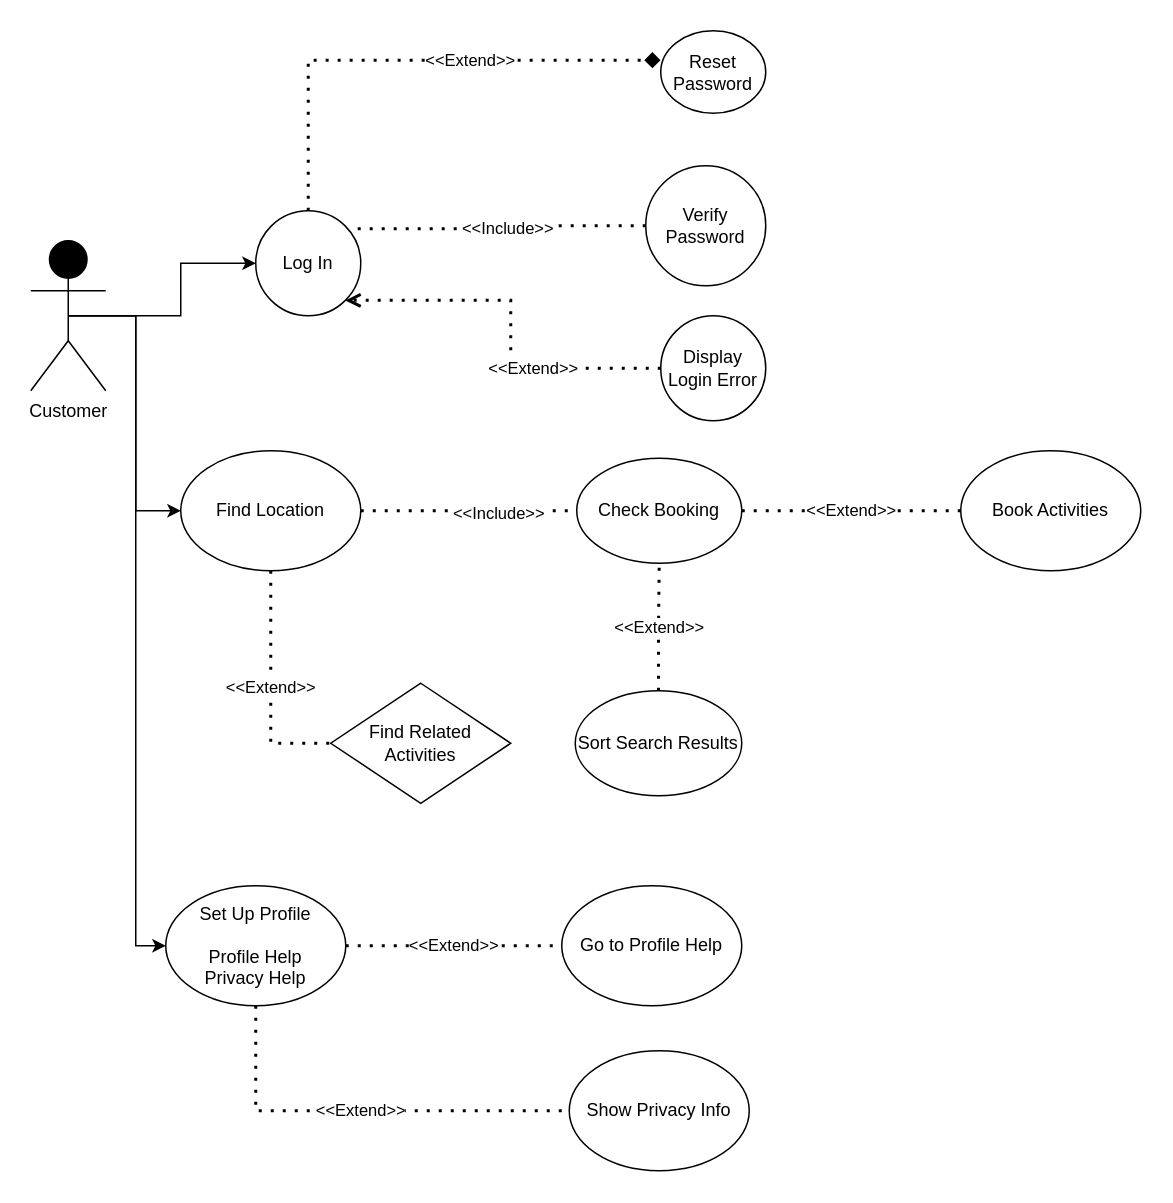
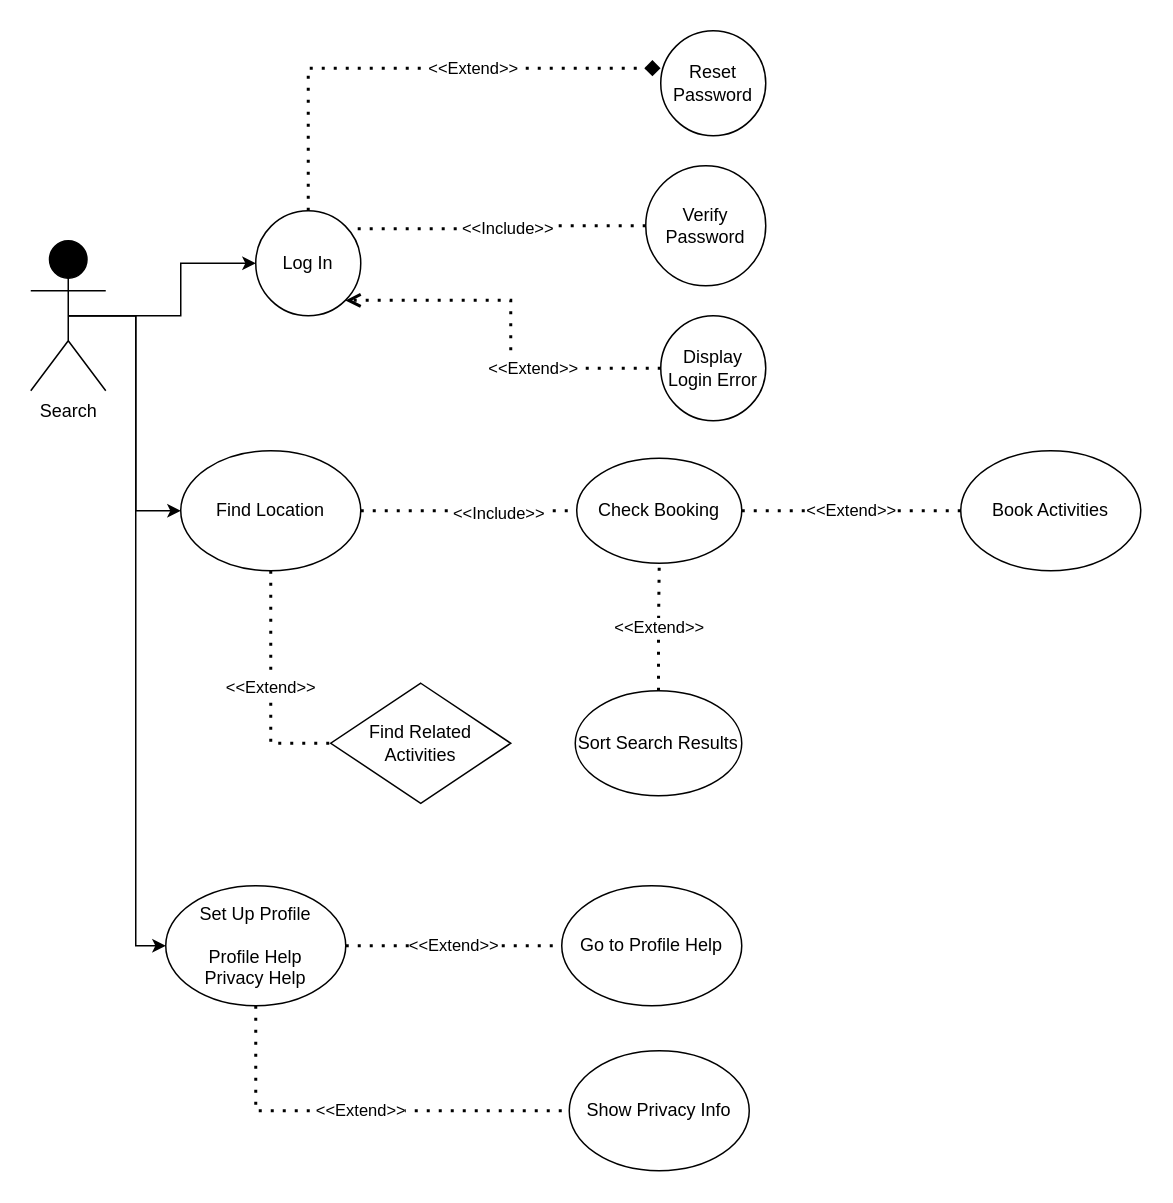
  <mxCell id="0" />
  <mxCell id="1" parent="0" />
  <mxCell id="2" style="edgeStyle=orthogonalEdgeStyle;rounded=0;orthogonalLoop=1;jettySize=auto;html=1;exitX=0.5;exitY=0.5;exitDx=0;exitDy=0;exitPerimeter=0;entryX=0;entryY=0.5;entryDx=0;entryDy=0;" edge="1" parent="1" source="5" target="6"><mxGeometry relative="1" as="geometry" /></mxCell>
  <mxCell id="3" style="edgeStyle=orthogonalEdgeStyle;rounded=0;orthogonalLoop=1;jettySize=auto;html=1;exitX=0.5;exitY=0.5;exitDx=0;exitDy=0;exitPerimeter=0;entryX=0;entryY=0.5;entryDx=0;entryDy=0;" edge="1" parent="1" source="5" target="13"><mxGeometry relative="1" as="geometry"><Array as="points"><mxPoint x="90" y="210" /><mxPoint x="90" y="340" /></Array></mxGeometry></mxCell>
  <mxCell id="4" style="edgeStyle=orthogonalEdgeStyle;rounded=0;orthogonalLoop=1;jettySize=auto;html=1;exitX=0.5;exitY=0.5;exitDx=0;exitDy=0;exitPerimeter=0;entryX=0;entryY=0.5;entryDx=0;entryDy=0;" edge="1" parent="1" source="5" target="23"><mxGeometry relative="1" as="geometry" /></mxCell>
- <mxCell id="5" value="Customer&lt;br&gt;" style="shape=umlActor;verticalLabelPosition=bottom;verticalAlign=top;html=1;outlineConnect=0;fillColor=#000000;" vertex="1" parent="1"><mxGeometry x="20" y="160" width="50" height="100" as="geometry" /></mxCell>
+ <mxCell id="5" value="Search&lt;br&gt;" style="shape=umlActor;verticalLabelPosition=bottom;verticalAlign=top;html=1;outlineConnect=0;fillColor=#000000;" vertex="1" parent="1"><mxGeometry x="20" y="160" width="50" height="100" as="geometry" /></mxCell>
  <mxCell id="6" value="Log In&lt;br&gt;" style="ellipse;whiteSpace=wrap;html=1;aspect=fixed;fillColor=none;" vertex="1" parent="1"><mxGeometry x="170" y="140" width="70" height="70" as="geometry" /></mxCell>
  <mxCell id="7" value="Verify Password" style="ellipse;whiteSpace=wrap;html=1;aspect=fixed;fillColor=none;" vertex="1" parent="1"><mxGeometry x="430" y="110" width="80" height="80" as="geometry" /></mxCell>
  <mxCell id="8" value="" style="endArrow=none;dashed=1;html=1;dashPattern=1 3;strokeWidth=2;rounded=0;edgeStyle=orthogonalEdgeStyle;exitX=0.971;exitY=0.171;exitDx=0;exitDy=0;exitPerimeter=0;entryX=0;entryY=0.5;entryDx=0;entryDy=0;" edge="1" parent="1" source="6" target="7"><mxGeometry width="50" height="50" relative="1" as="geometry"><mxPoint x="270" y="280" as="sourcePoint" /><mxPoint x="394" y="140" as="targetPoint" /></mxGeometry></mxCell>
  <mxCell id="9" value="&amp;lt;&amp;lt;Include&amp;gt;&amp;gt;" style="edgeLabel;html=1;align=center;verticalAlign=middle;resizable=0;points=[];" vertex="1" connectable="0" parent="8"><mxGeometry x="-0.292" relative="1" as="geometry"><mxPoint x="31" as="offset" /></mxGeometry></mxCell>
  <mxCell id="10" value="Display Login Error" style="ellipse;whiteSpace=wrap;html=1;aspect=fixed;fillColor=none;" vertex="1" parent="1"><mxGeometry x="440" y="210" width="70" height="70" as="geometry" /></mxCell>
  <mxCell id="11" value="" style="endArrow=open;dashed=1;html=1;dashPattern=1 3;strokeWidth=2;rounded=0;edgeStyle=orthogonalEdgeStyle;exitX=0;exitY=0.5;exitDx=0;exitDy=0;entryX=1;entryY=1;entryDx=0;entryDy=0;" edge="1" parent="1" source="10" target="6"><mxGeometry width="50" height="50" relative="1" as="geometry"><mxPoint x="270" y="270" as="sourcePoint" /><mxPoint x="320" y="220" as="targetPoint" /></mxGeometry></mxCell>
  <mxCell id="12" value="&amp;lt;&amp;lt;Extend&amp;gt;&amp;gt;" style="edgeLabel;html=1;align=center;verticalAlign=middle;resizable=0;points=[];" vertex="1" connectable="0" parent="11"><mxGeometry x="-0.327" y="-1" relative="1" as="geometry"><mxPoint as="offset" /></mxGeometry></mxCell>
  <mxCell id="13" value="Find Location" style="ellipse;whiteSpace=wrap;html=1;fillColor=none;" vertex="1" parent="1"><mxGeometry x="120" y="300" width="120" height="80" as="geometry" /></mxCell>
  <mxCell id="14" value="Check Booking" style="ellipse;whiteSpace=wrap;html=1;fillColor=none;" vertex="1" parent="1"><mxGeometry x="384" y="305" width="110" height="70" as="geometry" /></mxCell>
  <mxCell id="15" value="" style="endArrow=none;dashed=1;html=1;dashPattern=1 3;strokeWidth=2;rounded=0;edgeStyle=orthogonalEdgeStyle;exitX=1;exitY=0.5;exitDx=0;exitDy=0;entryX=0;entryY=0.5;entryDx=0;entryDy=0;" edge="1" parent="1" source="13" target="14"><mxGeometry width="50" height="50" relative="1" as="geometry"><mxPoint x="300" y="440" as="sourcePoint" /><mxPoint x="280" y="370" as="targetPoint" /></mxGeometry></mxCell>
  <mxCell id="16" value="&amp;lt;&amp;lt;Include&amp;gt;&amp;gt;" style="edgeLabel;html=1;align=center;verticalAlign=middle;resizable=0;points=[];" vertex="1" connectable="0" parent="15"><mxGeometry x="0.27" y="-1" relative="1" as="geometry"><mxPoint as="offset" /></mxGeometry></mxCell>
  <mxCell id="17" value="Sort Search Results" style="ellipse;whiteSpace=wrap;html=1;fillColor=none;" vertex="1" parent="1"><mxGeometry x="383" y="460" width="111" height="70" as="geometry" /></mxCell>
  <mxCell id="18" value="&amp;lt;&amp;lt;Extend&amp;gt;&amp;gt;" style="endArrow=none;dashed=1;html=1;dashPattern=1 3;strokeWidth=2;rounded=0;edgeStyle=orthogonalEdgeStyle;exitX=0.5;exitY=0;exitDx=0;exitDy=0;entryX=0.5;entryY=1;entryDx=0;entryDy=0;" edge="1" parent="1" source="17" target="14"><mxGeometry width="50" height="50" relative="1" as="geometry"><mxPoint x="250" y="180" as="sourcePoint" /><mxPoint x="390" y="400" as="targetPoint" /></mxGeometry></mxCell>
  <mxCell id="19" value="Book Activities" style="ellipse;whiteSpace=wrap;html=1;fillColor=none;" vertex="1" parent="1"><mxGeometry x="640" y="300" width="120" height="80" as="geometry" /></mxCell>
  <mxCell id="20" value="&amp;lt;&amp;lt;Extend&amp;gt;&amp;gt;" style="endArrow=none;dashed=1;html=1;dashPattern=1 3;strokeWidth=2;rounded=0;edgeStyle=orthogonalEdgeStyle;entryX=0;entryY=0.5;entryDx=0;entryDy=0;exitX=1;exitY=0.5;exitDx=0;exitDy=0;" edge="1" parent="1" source="14" target="19"><mxGeometry width="50" height="50" relative="1" as="geometry"><mxPoint x="470" y="320" as="sourcePoint" /><mxPoint x="520" y="270" as="targetPoint" /></mxGeometry></mxCell>
  <mxCell id="21" value="Find Related Activities" style="rhombus;whiteSpace=wrap;html=1;fillColor=none;" vertex="1" parent="1"><mxGeometry x="220" y="455" width="120" height="80" as="geometry" /></mxCell>
  <mxCell id="22" value="&amp;lt;&amp;lt;Extend&amp;gt;&amp;gt;" style="endArrow=none;dashed=1;html=1;dashPattern=1 3;strokeWidth=2;rounded=0;edgeStyle=orthogonalEdgeStyle;exitX=0.5;exitY=1;exitDx=0;exitDy=0;entryX=0;entryY=0.5;entryDx=0;entryDy=0;" edge="1" parent="1" source="13" target="21"><mxGeometry width="50" height="50" relative="1" as="geometry"><mxPoint x="330" y="290" as="sourcePoint" /><mxPoint x="380" y="240" as="targetPoint" /></mxGeometry></mxCell>
  <mxCell id="23" value="Set Up Profile&lt;br&gt;&lt;br&gt;Profile Help&lt;br&gt;Privacy Help" style="ellipse;whiteSpace=wrap;html=1;fillColor=none;" vertex="1" parent="1"><mxGeometry x="110" y="590" width="120" height="80" as="geometry" /></mxCell>
  <mxCell id="24" value="Go to Profile Help" style="ellipse;whiteSpace=wrap;html=1;fillColor=none;" vertex="1" parent="1"><mxGeometry x="374" y="590" width="120" height="80" as="geometry" /></mxCell>
  <mxCell id="25" value="&amp;lt;&amp;lt;Extend&amp;gt;&amp;gt;" style="endArrow=none;dashed=1;html=1;dashPattern=1 3;strokeWidth=2;rounded=0;edgeStyle=orthogonalEdgeStyle;exitX=1;exitY=0.5;exitDx=0;exitDy=0;entryX=0;entryY=0.5;entryDx=0;entryDy=0;" edge="1" parent="1" source="23" target="24"><mxGeometry width="50" height="50" relative="1" as="geometry"><mxPoint x="370" y="400" as="sourcePoint" /><mxPoint x="420" y="350" as="targetPoint" /></mxGeometry></mxCell>
  <mxCell id="26" value="Show Privacy Info" style="ellipse;whiteSpace=wrap;html=1;fillColor=none;" vertex="1" parent="1"><mxGeometry x="379" y="700" width="120" height="80" as="geometry" /></mxCell>
  <mxCell id="27" value="&amp;lt;&amp;lt;Extend&amp;gt;&amp;gt;" style="endArrow=none;dashed=1;html=1;dashPattern=1 3;strokeWidth=2;rounded=0;edgeStyle=orthogonalEdgeStyle;exitX=0.5;exitY=1;exitDx=0;exitDy=0;entryX=0;entryY=0.5;entryDx=0;entryDy=0;" edge="1" parent="1" source="23" target="26"><mxGeometry width="50" height="50" relative="1" as="geometry"><mxPoint x="370" y="400" as="sourcePoint" /><mxPoint x="420" y="350" as="targetPoint" /></mxGeometry></mxCell>
- <mxCell id="28" value="Reset Password" style="ellipse;whiteSpace=wrap;html=1;fillColor=none;" vertex="1" parent="1"><mxGeometry x="440" y="20" width="70" height="55" as="geometry" /></mxCell>
+ <mxCell id="28" value="Reset Password" style="ellipse;whiteSpace=wrap;html=1;fillColor=none;" vertex="1" parent="1"><mxGeometry x="440" y="20" width="70" height="70" as="geometry" /></mxCell>
  <mxCell id="29" value="&amp;lt;&amp;lt;Extend&amp;gt;&amp;gt;" style="endArrow=diamond;dashed=1;html=1;dashPattern=1 3;strokeWidth=2;rounded=0;edgeStyle=orthogonalEdgeStyle;exitX=0.5;exitY=0;exitDx=0;exitDy=0;entryX=-0.002;entryY=0.357;entryDx=0;entryDy=0;entryPerimeter=0;" edge="1" parent="1" source="6" target="28"><mxGeometry x="0.24" width="50" height="50" relative="1" as="geometry"><mxPoint x="260" y="350" as="sourcePoint" /><mxPoint x="310" y="300" as="targetPoint" /><mxPoint as="offset" /></mxGeometry></mxCell>
